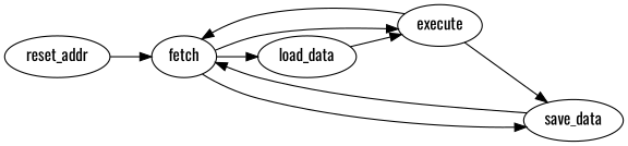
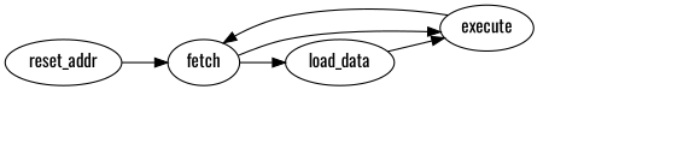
  digraph {
    fontname=Oswald
    rankdir=LR
    node [fontname=Oswald]
    edge [fontname=Oswald]
    reset_addr
    fetch
    execute
    load_data
-   save_data
    reset_addr -> fetch
    fetch -> execute
    fetch -> load_data
-   fetch -> save_data
    execute -> fetch
-   execute -> save_data
    load_data -> execute
-   save_data -> fetch
  }
